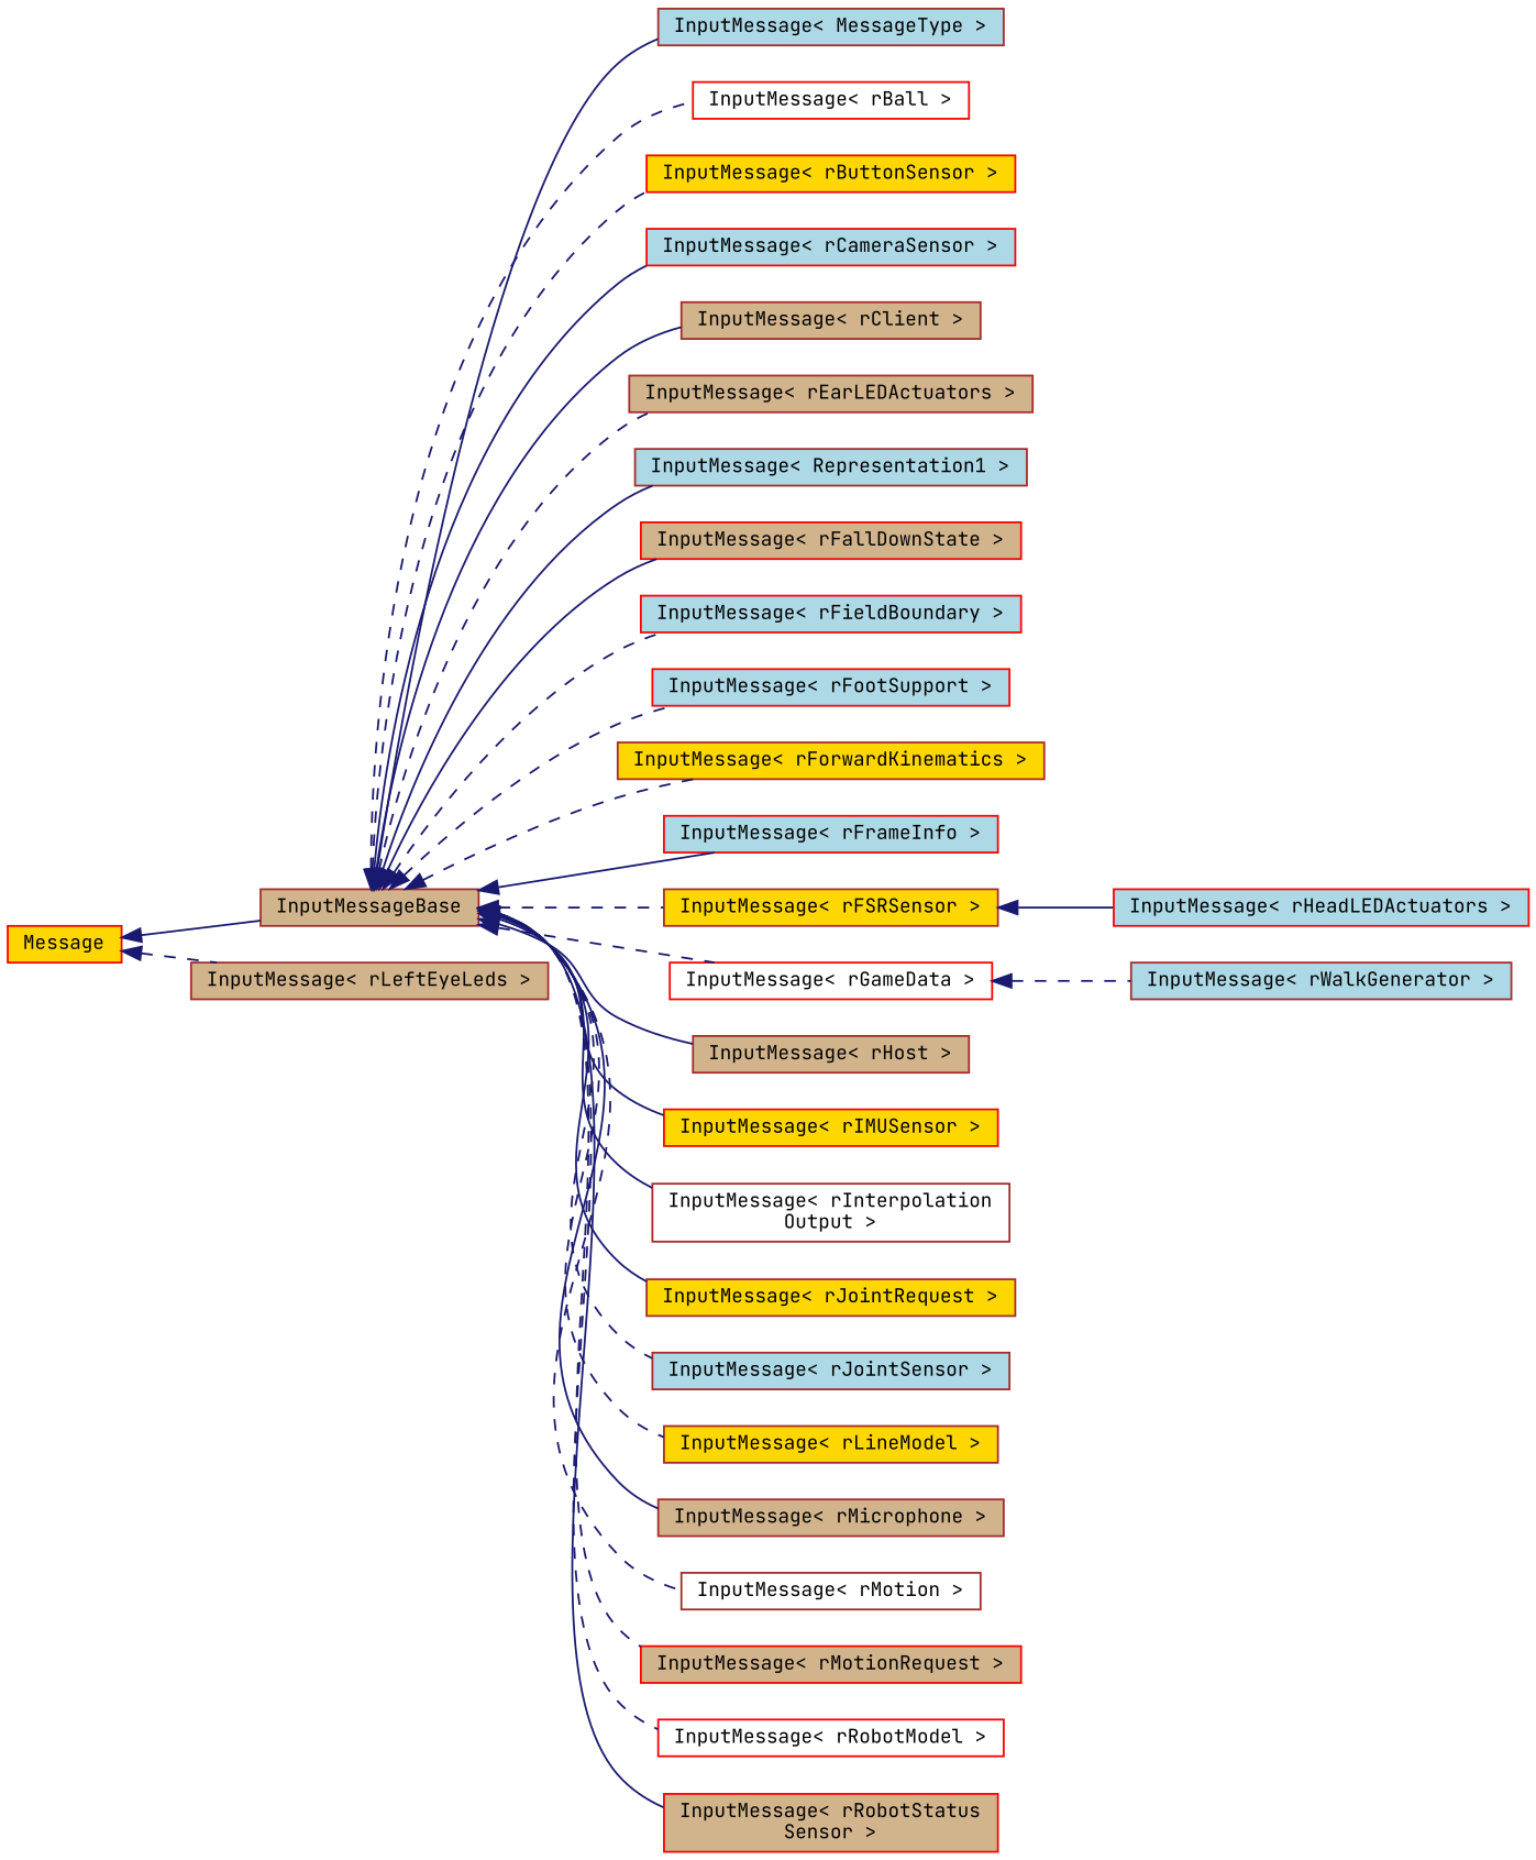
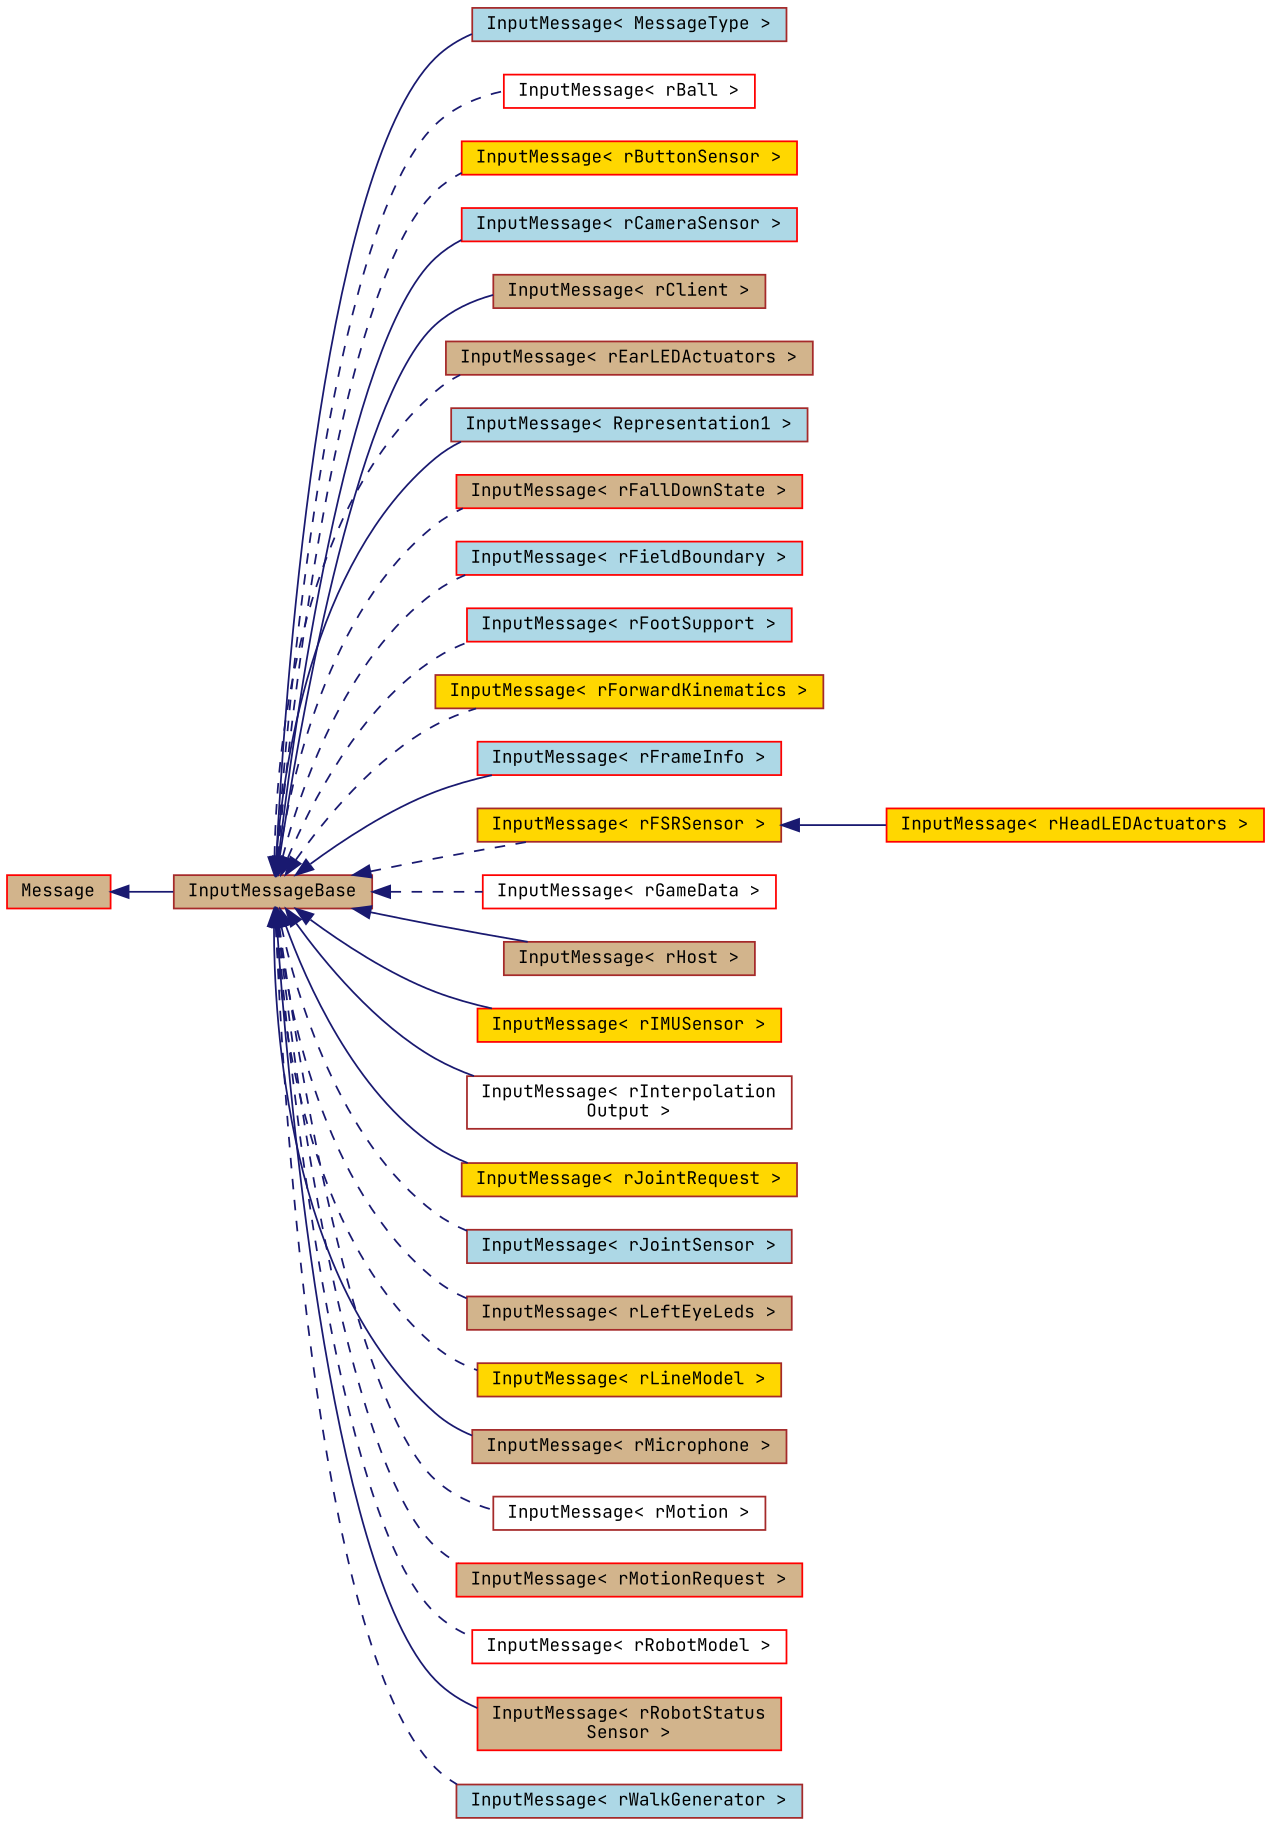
  digraph {
    fontname="JetBrains Mono"
    rankdir=LR
    node [color=brown fillcolor=tan fontname="JetBrains Mono" fontsize=10 shape=record style=filled]
    edge [color=midnightblue dir=back fontname="JetBrains Mono" fontsize=10 labelfontname=Helvetica labelfontsize=10 style=dashed]
    n1 [fontcolor=black height=0.2 label=InputMessageBase width=0.4]
    n2 [fillcolor=lightblue height=0.2 label="InputMessage\< MessageType \>" width=0.4]
    n3 [color=red fillcolor=white height=0.2 label="InputMessage\< rBall \>" width=0.4]
    n4 [color=red fillcolor=gold height=0.2 label="InputMessage\< rButtonSensor \>" width=0.4]
    n5 [color=red fillcolor=lightblue height=0.2 label="InputMessage\< rCameraSensor \>" width=0.4]
    n6 [height=0.2 label="InputMessage\< rClient \>" width=0.4]
    n7 [height=0.2 label="InputMessage\< rEarLEDActuators \>" width=0.4]
    n8 [fillcolor=lightblue height=0.2 label="InputMessage\< Representation1 \>" width=0.4]
    n9 [color=red height=0.2 label="InputMessage\< rFallDownState \>" width=0.4]
    n10 [color=red fillcolor=lightblue height=0.2 label="InputMessage\< rFieldBoundary \>" width=0.4]
    n11 [color=red fillcolor=lightblue height=0.2 label="InputMessage\< rFootSupport \>" width=0.4]
    n12 [fillcolor=gold height=0.2 label="InputMessage\< rForwardKinematics \>" width=0.4]
    n13 [color=red fillcolor=lightblue height=0.2 label="InputMessage\< rFrameInfo \>" width=0.4]
    n14 [fillcolor=gold height=0.2 label="InputMessage\< rFSRSensor \>" width=0.4]
    n15 [color=red fillcolor=white height=0.2 label="InputMessage\< rGameData \>" width=0.4]
    n16 [height=0.2 label="InputMessage\< rHost \>" width=0.4]
    n17 [color=red fillcolor=gold height=0.2 label="InputMessage\< rIMUSensor \>" width=0.4]
    n18 [fillcolor=white height=0.2 label="InputMessage\< rInterpolation\lOutput \>" width=0.4]
    n19 [fillcolor=gold height=0.2 label="InputMessage\< rJointRequest \>" width=0.4]
    n20 [fillcolor=lightblue height=0.2 label="InputMessage\< rJointSensor \>" width=0.4]
    n21 [height=0.2 label="InputMessage\< rLeftEyeLeds \>" width=0.4]
    n22 [fillcolor=gold height=0.2 label="InputMessage\< rLineModel \>" width=0.4]
    n23 [height=0.2 label="InputMessage\< rMicrophone \>" width=0.4]
    n24 [fillcolor=white height=0.2 label="InputMessage\< rMotion \>" width=0.4]
    n25 [color=red height=0.2 label="InputMessage\< rMotionRequest \>" width=0.4]
    n26 [color=red fillcolor=white height=0.2 label="InputMessage\< rRobotModel \>" width=0.4]
    n27 [color=red height=0.2 label="InputMessage\< rRobotStatus\lSensor \>" width=0.4]
    n28 [fillcolor=lightblue height=0.2 label="InputMessage\< rWalkGenerator \>" width=0.4]
-   n29 [color=red fillcolor=lightblue height=0.2 label="InputMessage\< rHeadLEDActuators \>" width=0.4]
-   n30 [color=red fillcolor=gold height=0.2 label=Message width=0.4]
+   n29 [color=red fillcolor=gold height=0.2 label="InputMessage\< rHeadLEDActuators \>" width=0.4]
+   n30 [color=red height=0.2 label=Message width=0.4]
    n1 -> n2 [style=solid]
    n1 -> n3
    n1 -> n4
    n1 -> n5 [style=solid]
    n1 -> n6 [style=solid]
    n1 -> n7
    n1 -> n8 [style=solid]
-   n1 -> n9 [style=solid]
+   n1 -> n9
    n1 -> n10
    n1 -> n11
    n1 -> n12
    n1 -> n13 [style=solid]
    n1 -> n14
    n1 -> n15
    n1 -> n16 [style=solid]
    n1 -> n17 [style=solid]
    n1 -> n18 [style=solid]
    n1 -> n19 [style=solid]
    n1 -> n20
-   n30 -> n21
+   n1 -> n21
    n1 -> n22
    n1 -> n23 [style=solid]
    n1 -> n24
    n1 -> n25
    n1 -> n26
    n1 -> n27 [style=solid]
-   n15 -> n28
+   n1 -> n28
    n14 -> n29 [style=solid]
    n30 -> n1 [style=solid]
  }
